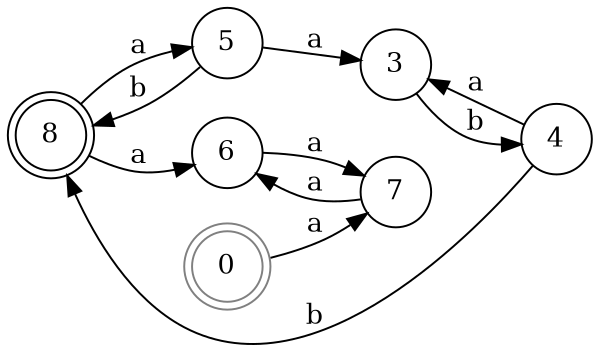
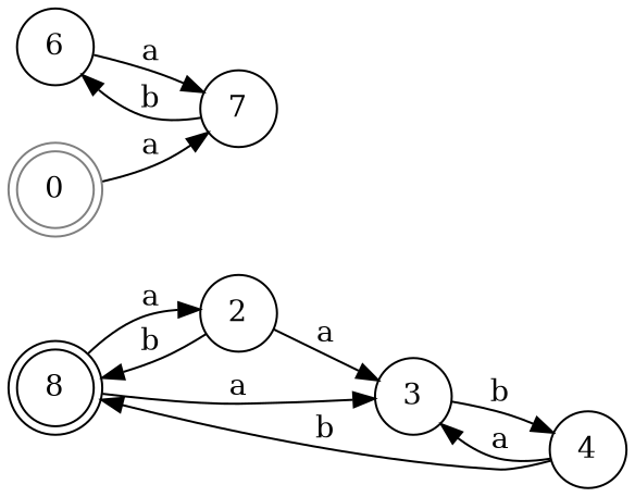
  digraph {
    rankdir=LR
    node [shape=circle]
    n1 [label=8 shape=doublecircle]
-   2 [label=5]
+   2
    6
    3
    7
    0 [color="#808080" shape=doublecircle]
    4
    n1 -> 2 [label=a]
-   n1 -> 6 [label=a]
+   n1 -> 3 [label=a]
    2 -> n1 [label=b]
    2 -> 3 [label=a]
    6 -> 7 [label=a]
    3 -> 4 [label=b]
-   7 -> 6 [label=a]
+   7 -> 6 [label=b]
    0 -> 7 [label=a]
    4 -> n1 [label=b]
    4 -> 3 [label=a]
  }
